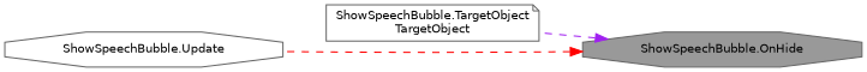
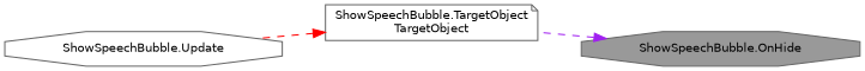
  digraph {
    rankdir=RL
    node [color=grey40 fillcolor=white fontname=Helvetica fontsize=10 shape=octagon style=filled]
    edge [dir=back fontname=Helvetica fontsize=10 labelfontname=Helvetica labelfontsize=10 style=dashed]
    n1 [color=gray40 fillcolor=grey60 fontcolor=black height=0.2 label="ShowSpeechBubble.OnHide" width=0.4]
    n2 [height=0.2 label="ShowSpeechBubble.TargetObject\lTargetObject" shape=note width=0.4]
    n3 [height=0.2 label="ShowSpeechBubble.Update" width=0.4]
    n1 -> n2 [color=purple]
-   n1 -> n3 [color=red]
+   n2 -> n3 [color=red]
  }
